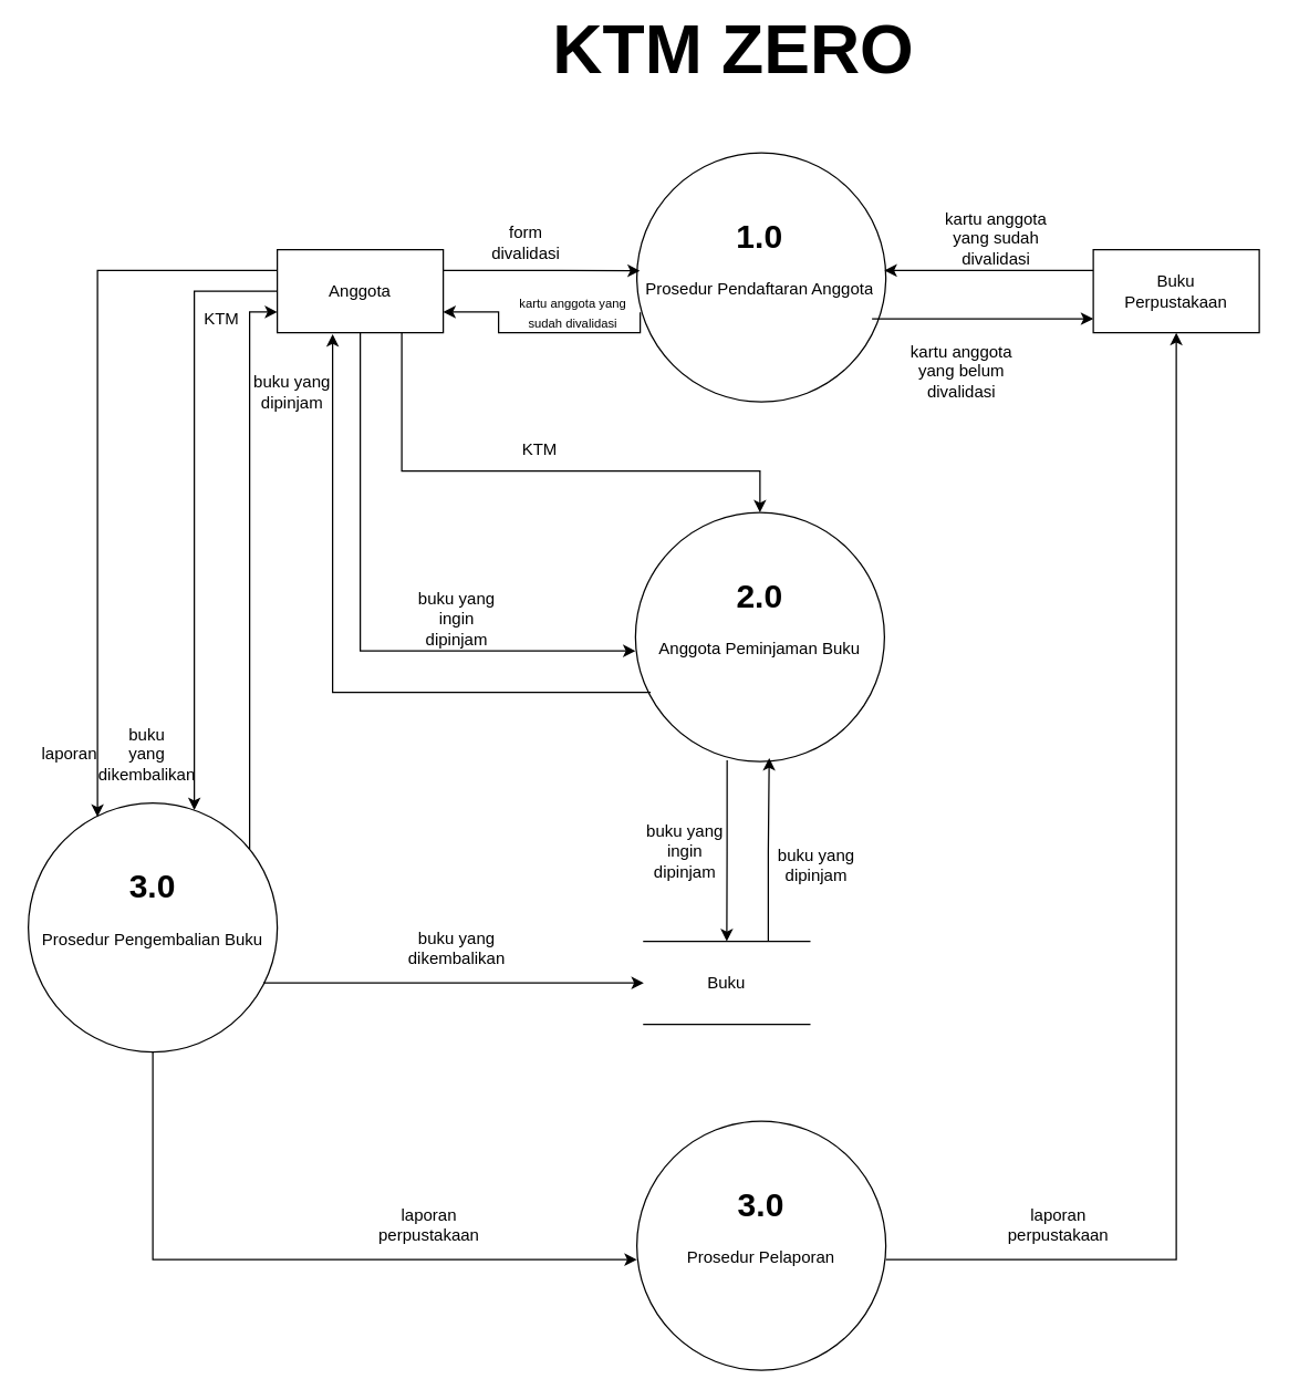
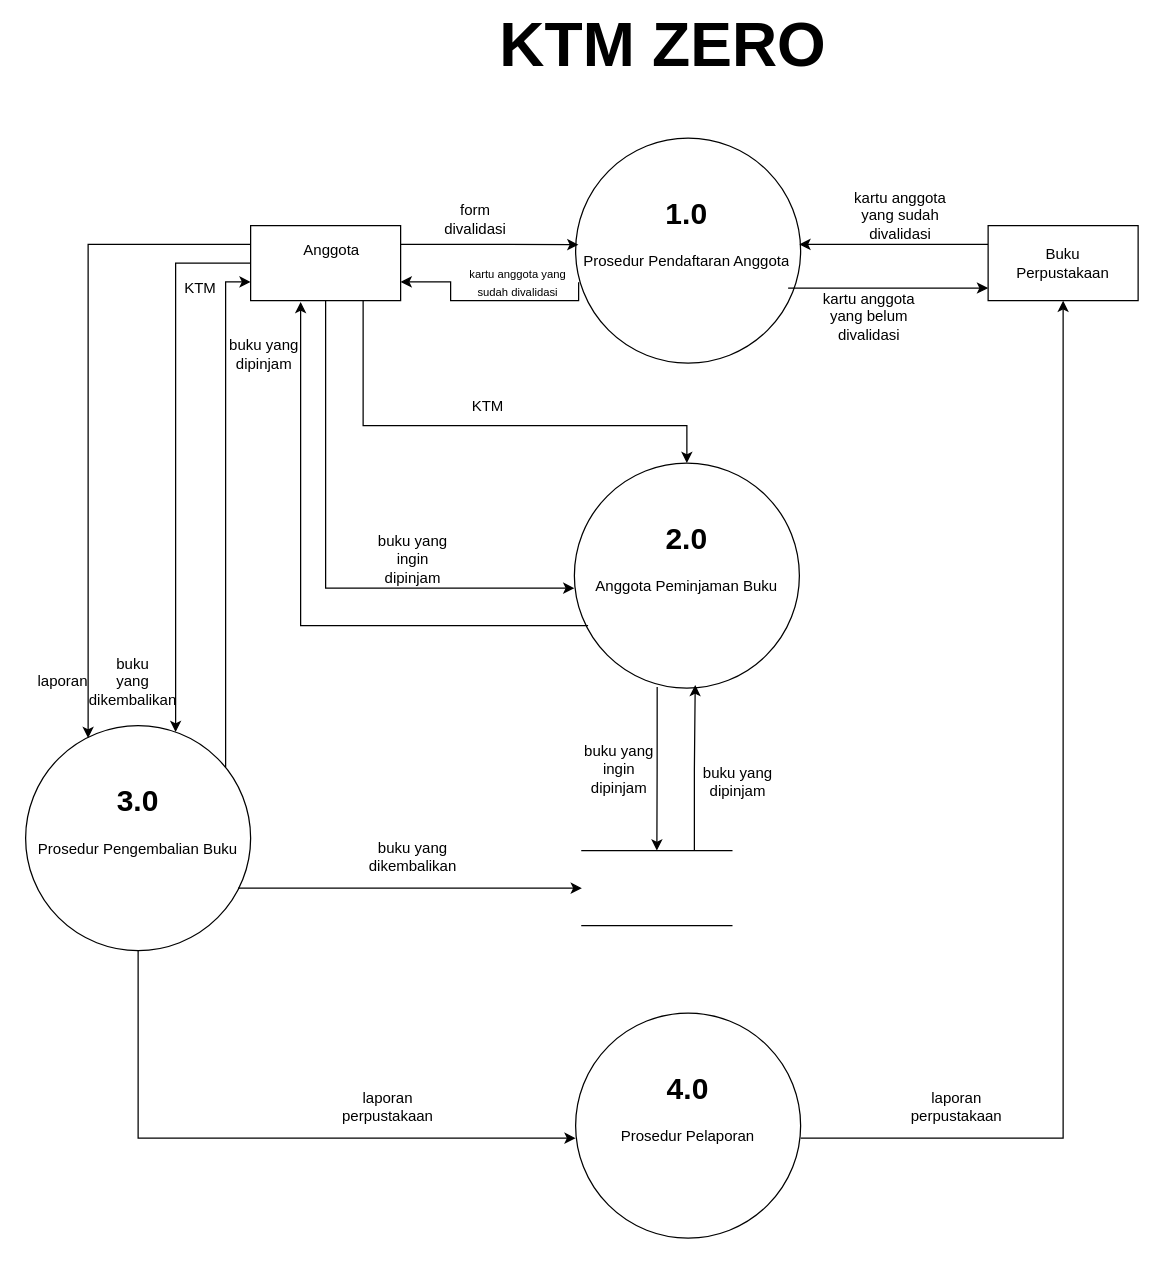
  <mxCell id="0" />
  <mxCell id="1" parent="0" />
  <mxCell id="2" style="edgeStyle=orthogonalEdgeStyle;rounded=0;orthogonalLoop=1;jettySize=auto;html=1;exitX=0.5;exitY=1;exitDx=0;exitDy=0;entryX=0;entryY=0.5;entryDx=0;entryDy=0;" parent="1" source="4" target="41" edge="1"><mxGeometry relative="1" as="geometry" /></mxCell>
  <mxCell id="3" style="edgeStyle=orthogonalEdgeStyle;rounded=0;orthogonalLoop=1;jettySize=auto;html=1;entryX=0;entryY=0.75;entryDx=0;entryDy=0;" parent="1" source="4" target="9" edge="1"><mxGeometry relative="1" as="geometry"><Array as="points"><mxPoint x="180" y="225" /></Array></mxGeometry></mxCell>
  <mxCell id="4" value="" style="ellipse;whiteSpace=wrap;html=1;aspect=fixed;" parent="1" vertex="1"><mxGeometry x="20" y="580" width="180" height="180" as="geometry" /></mxCell>
  <mxCell id="5" style="edgeStyle=orthogonalEdgeStyle;rounded=0;orthogonalLoop=1;jettySize=auto;html=1;exitX=0.5;exitY=1;exitDx=0;exitDy=0;entryX=0;entryY=0.5;entryDx=0;entryDy=0;" parent="1" source="9" target="24" edge="1"><mxGeometry relative="1" as="geometry" /></mxCell>
  <mxCell id="6" style="edgeStyle=orthogonalEdgeStyle;rounded=0;orthogonalLoop=1;jettySize=auto;html=1;exitX=0.75;exitY=1;exitDx=0;exitDy=0;entryX=0.5;entryY=0;entryDx=0;entryDy=0;" parent="1" source="9" target="23" edge="1"><mxGeometry relative="1" as="geometry"><Array as="points"><mxPoint x="290" y="340" /><mxPoint x="549" y="340" /></Array></mxGeometry></mxCell>
  <mxCell id="7" style="edgeStyle=orthogonalEdgeStyle;rounded=0;orthogonalLoop=1;jettySize=auto;html=1;exitX=0;exitY=0.5;exitDx=0;exitDy=0;" parent="1" source="9" target="4" edge="1"><mxGeometry relative="1" as="geometry"><Array as="points"><mxPoint x="140" y="210" /></Array></mxGeometry></mxCell>
  <mxCell id="8" style="edgeStyle=orthogonalEdgeStyle;rounded=0;orthogonalLoop=1;jettySize=auto;html=1;exitX=0;exitY=0.25;exitDx=0;exitDy=0;" parent="1" source="9" edge="1"><mxGeometry relative="1" as="geometry"><mxPoint x="70" y="590" as="targetPoint" /><Array as="points"><mxPoint x="70" y="195" /></Array></mxGeometry></mxCell>
  <mxCell id="9" value="" style="whiteSpace=wrap;html=1;" parent="1" vertex="1"><mxGeometry x="200" y="180" width="120" height="60" as="geometry" /></mxCell>
  <mxCell id="10" value="" style="ellipse;whiteSpace=wrap;html=1;aspect=fixed;" parent="1" vertex="1"><mxGeometry x="460" y="110" width="180" height="180" as="geometry" /></mxCell>
  <mxCell id="11" style="edgeStyle=orthogonalEdgeStyle;rounded=0;orthogonalLoop=1;jettySize=auto;html=1;exitX=0.019;exitY=0.628;exitDx=0;exitDy=0;exitPerimeter=0;entryX=1;entryY=0.75;entryDx=0;entryDy=0;" parent="1" source="12" target="9" edge="1"><mxGeometry relative="1" as="geometry"><mxPoint x="320" y="210.25" as="targetPoint" /><Array as="points"><mxPoint x="462" y="240" /><mxPoint x="360" y="240" /><mxPoint x="360" y="225" /></Array></mxGeometry></mxCell>
  <mxCell id="12" value="&lt;h1 style=&quot;margin-top: 0px;&quot;&gt;1.0&lt;/h1&gt;&lt;div&gt;Prosedur Pendaftaran Anggota&lt;/div&gt;" style="text;html=1;whiteSpace=wrap;overflow=hidden;rounded=0;align=center;" parent="1" vertex="1"><mxGeometry x="459" y="150" width="180" height="120" as="geometry" /></mxCell>
- <mxCell id="13" value="Anggota" style="text;html=1;align=center;verticalAlign=middle;whiteSpace=wrap;rounded=0;" parent="1" vertex="1"><mxGeometry x="230" y="195" width="60" height="30" as="geometry" /></mxCell>
+ <mxCell id="13" value="Anggota" style="text;html=1;align=center;verticalAlign=middle;whiteSpace=wrap;rounded=0;" parent="1" vertex="1"><mxGeometry x="235" y="185" width="60" height="30" as="geometry" /></mxCell>
  <mxCell id="14" value="form divalidasi" style="text;html=1;align=center;verticalAlign=middle;whiteSpace=wrap;rounded=0;" parent="1" vertex="1"><mxGeometry x="350" y="160" width="60" height="30" as="geometry" /></mxCell>
  <mxCell id="15" style="edgeStyle=orthogonalEdgeStyle;rounded=0;orthogonalLoop=1;jettySize=auto;html=1;exitX=0;exitY=0.25;exitDx=0;exitDy=0;" parent="1" source="16" edge="1"><mxGeometry relative="1" as="geometry"><mxPoint x="639" y="195" as="targetPoint" /></mxGeometry></mxCell>
  <mxCell id="16" value="" style="whiteSpace=wrap;html=1;rotatable=0;" parent="1" vertex="1"><mxGeometry x="790" y="180" width="120" height="60" as="geometry" /></mxCell>
  <mxCell id="17" value="Buku Perpustakaan" style="text;html=1;align=center;verticalAlign=middle;whiteSpace=wrap;rounded=0;" parent="1" vertex="1"><mxGeometry x="820" y="195" width="60" height="30" as="geometry" /></mxCell>
- <mxCell id="18" value="kartu anggota yang belum divalidasi" style="text;html=1;align=center;verticalAlign=middle;whiteSpace=wrap;rounded=0;" parent="1" vertex="1"><mxGeometry x="655" y="253" width="80" height="30" as="geometry" /></mxCell>
+ <mxCell id="18" value="kartu anggota yang belum divalidasi" style="text;html=1;align=center;verticalAlign=middle;whiteSpace=wrap;rounded=0;" parent="1" vertex="1"><mxGeometry x="655" y="238" width="80" height="30" as="geometry" /></mxCell>
  <mxCell id="19" value="kartu anggota yang sudah divalidasi" style="text;html=1;align=center;verticalAlign=middle;whiteSpace=wrap;rounded=0;" parent="1" vertex="1"><mxGeometry x="680" y="157" width="80" height="30" as="geometry" /></mxCell>
  <mxCell id="20" style="edgeStyle=orthogonalEdgeStyle;rounded=0;orthogonalLoop=1;jettySize=auto;html=1;exitX=1;exitY=0.25;exitDx=0;exitDy=0;entryX=0.018;entryY=0.377;entryDx=0;entryDy=0;entryPerimeter=0;" parent="1" source="9" target="12" edge="1"><mxGeometry relative="1" as="geometry" /></mxCell>
  <mxCell id="21" value="&lt;font style=&quot;font-size: 9px;&quot;&gt;kartu anggota yang sudah divalidasi&lt;/font&gt;" style="text;html=1;align=center;verticalAlign=middle;whiteSpace=wrap;rounded=0;" parent="1" vertex="1"><mxGeometry x="369" y="215" width="90" height="20" as="geometry" /></mxCell>
  <mxCell id="22" style="edgeStyle=orthogonalEdgeStyle;rounded=0;orthogonalLoop=1;jettySize=auto;html=1;exitX=0.368;exitY=0.995;exitDx=0;exitDy=0;entryX=0.5;entryY=0;entryDx=0;entryDy=0;exitPerimeter=0;" parent="1" source="23" target="26" edge="1"><mxGeometry relative="1" as="geometry" /></mxCell>
  <mxCell id="23" value="" style="ellipse;whiteSpace=wrap;html=1;aspect=fixed;" parent="1" vertex="1"><mxGeometry x="459" y="370" width="180" height="180" as="geometry" /></mxCell>
  <mxCell id="24" value="&lt;h1 style=&quot;margin-top: 0px;&quot;&gt;2.0&lt;/h1&gt;&lt;div&gt;Anggota Peminjaman Buku&lt;/div&gt;" style="text;html=1;whiteSpace=wrap;overflow=hidden;rounded=0;align=center;" parent="1" vertex="1"><mxGeometry x="459" y="410" width="180" height="120" as="geometry" /></mxCell>
  <mxCell id="25" value="buku yang ingin dipinjam" style="text;html=1;align=center;verticalAlign=middle;whiteSpace=wrap;rounded=0;" parent="1" vertex="1"><mxGeometry x="300" y="432" width="60" height="30" as="geometry" /></mxCell>
  <mxCell id="26" value="" style="shape=partialRectangle;whiteSpace=wrap;html=1;left=0;right=0;fillColor=none;" parent="1" vertex="1"><mxGeometry x="465" y="680" width="120" height="60" as="geometry" /></mxCell>
  <mxCell id="27" value="buku yang dipinjam" style="text;html=1;align=center;verticalAlign=middle;whiteSpace=wrap;rounded=0;" parent="1" vertex="1"><mxGeometry x="560" y="610" width="60" height="30" as="geometry" /></mxCell>
  <mxCell id="28" value="buku yang ingin dipinjam" style="text;html=1;align=center;verticalAlign=middle;whiteSpace=wrap;rounded=0;" parent="1" vertex="1"><mxGeometry x="465" y="600" width="60" height="30" as="geometry" /></mxCell>
- <mxCell id="29" value="Buku" style="text;html=1;align=center;verticalAlign=middle;whiteSpace=wrap;rounded=0;" parent="1" vertex="1"><mxGeometry x="495" y="695" width="60" height="30" as="geometry" /></mxCell>
  <mxCell id="30" value="buku yang dipinjam" style="text;html=1;align=center;verticalAlign=middle;whiteSpace=wrap;rounded=0;" parent="1" vertex="1"><mxGeometry x="181" y="268" width="60" height="30" as="geometry" /></mxCell>
  <mxCell id="31" style="edgeStyle=orthogonalEdgeStyle;rounded=0;orthogonalLoop=1;jettySize=auto;html=1;exitX=0.061;exitY=0.75;exitDx=0;exitDy=0;exitPerimeter=0;" parent="1" source="24" edge="1"><mxGeometry relative="1" as="geometry"><mxPoint x="240" y="241" as="targetPoint" /><Array as="points"><mxPoint x="240" y="500" /><mxPoint x="240" y="241" /></Array></mxGeometry></mxCell>
  <mxCell id="32" value="KTM" style="text;html=1;align=center;verticalAlign=middle;whiteSpace=wrap;rounded=0;" parent="1" vertex="1"><mxGeometry x="360" y="310" width="60" height="30" as="geometry" /></mxCell>
  <mxCell id="33" style="edgeStyle=orthogonalEdgeStyle;rounded=0;orthogonalLoop=1;jettySize=auto;html=1;exitX=0.944;exitY=0.75;exitDx=0;exitDy=0;entryX=0;entryY=0.5;entryDx=0;entryDy=0;exitPerimeter=0;" parent="1" source="34" target="26" edge="1"><mxGeometry relative="1" as="geometry" /></mxCell>
  <mxCell id="34" value="&lt;h1 style=&quot;margin-top: 0px;&quot;&gt;3.0&lt;/h1&gt;&lt;div&gt;Prosedur Pengembalian Buku&lt;/div&gt;" style="text;html=1;whiteSpace=wrap;overflow=hidden;rounded=0;align=center;" parent="1" vertex="1"><mxGeometry x="20" y="620" width="180" height="120" as="geometry" /></mxCell>
  <mxCell id="35" style="edgeStyle=orthogonalEdgeStyle;rounded=0;orthogonalLoop=1;jettySize=auto;html=1;exitX=0.5;exitY=1;exitDx=0;exitDy=0;" parent="1" source="30" target="30" edge="1"><mxGeometry relative="1" as="geometry" /></mxCell>
  <mxCell id="36" style="edgeStyle=orthogonalEdgeStyle;rounded=0;orthogonalLoop=1;jettySize=auto;html=1;exitX=0.75;exitY=0;exitDx=0;exitDy=0;entryX=0.537;entryY=0.986;entryDx=0;entryDy=0;entryPerimeter=0;" parent="1" source="26" target="23" edge="1"><mxGeometry relative="1" as="geometry" /></mxCell>
  <mxCell id="37" value="buku&lt;div&gt;yang dikembalikan&lt;/div&gt;" style="text;html=1;align=center;verticalAlign=middle;whiteSpace=wrap;rounded=0;" parent="1" vertex="1"><mxGeometry x="71" y="530" width="70" height="30" as="geometry" /></mxCell>
  <mxCell id="38" value="buku yang dikembalikan" style="text;html=1;align=center;verticalAlign=middle;whiteSpace=wrap;rounded=0;" parent="1" vertex="1"><mxGeometry x="300" y="670" width="60" height="30" as="geometry" /></mxCell>
  <mxCell id="39" value="" style="ellipse;whiteSpace=wrap;html=1;aspect=fixed;" parent="1" vertex="1"><mxGeometry x="460" y="810" width="180" height="180" as="geometry" /></mxCell>
  <mxCell id="40" style="edgeStyle=orthogonalEdgeStyle;rounded=0;orthogonalLoop=1;jettySize=auto;html=1;exitX=1;exitY=0.5;exitDx=0;exitDy=0;entryX=0.5;entryY=1;entryDx=0;entryDy=0;" parent="1" source="41" target="16" edge="1"><mxGeometry relative="1" as="geometry" /></mxCell>
- <mxCell id="41" value="&lt;h1 style=&quot;margin-top: 0px;&quot;&gt;3.0&lt;/h1&gt;&lt;div&gt;Prosedur Pelaporan&lt;/div&gt;" style="text;html=1;whiteSpace=wrap;overflow=hidden;rounded=0;align=center;" parent="1" vertex="1"><mxGeometry x="460" y="850" width="180" height="120" as="geometry" /></mxCell>
+ <mxCell id="41" value="&lt;h1 style=&quot;margin-top: 0px;&quot;&gt;4.0&lt;/h1&gt;&lt;div&gt;Prosedur Pelaporan&lt;/div&gt;" style="text;html=1;whiteSpace=wrap;overflow=hidden;rounded=0;align=center;" parent="1" vertex="1"><mxGeometry x="460" y="850" width="180" height="120" as="geometry" /></mxCell>
  <mxCell id="42" style="edgeStyle=orthogonalEdgeStyle;rounded=0;orthogonalLoop=1;jettySize=auto;html=1;entryX=0;entryY=0.833;entryDx=0;entryDy=0;entryPerimeter=0;exitX=0.95;exitY=0.667;exitDx=0;exitDy=0;exitPerimeter=0;" parent="1" source="12" target="16" edge="1"><mxGeometry relative="1" as="geometry"><mxPoint x="640" y="230" as="sourcePoint" /></mxGeometry></mxCell>
  <mxCell id="43" value="laporan perpustakaan" style="text;html=1;align=center;verticalAlign=middle;whiteSpace=wrap;rounded=0;" parent="1" vertex="1"><mxGeometry x="270" y="870" width="80" height="30" as="geometry" /></mxCell>
  <mxCell id="44" value="laporan perpustakaan" style="text;html=1;align=center;verticalAlign=middle;whiteSpace=wrap;rounded=0;" parent="1" vertex="1"><mxGeometry x="725" y="870" width="80" height="30" as="geometry" /></mxCell>
  <mxCell id="45" value="&lt;b&gt;&lt;font style=&quot;font-size: 50px;&quot;&gt;KTM ZERO&lt;/font&gt;&lt;/b&gt;" style="text;html=1;align=center;verticalAlign=middle;whiteSpace=wrap;rounded=0;" parent="1" vertex="1"><mxGeometry x="265" y="20" width="530" height="30" as="geometry" /></mxCell>
  <mxCell id="46" value="KTM" style="text;html=1;align=center;verticalAlign=middle;whiteSpace=wrap;rounded=0;" parent="1" vertex="1"><mxGeometry x="130" y="215" width="60" height="30" as="geometry" /></mxCell>
  <mxCell id="47" value="laporan" style="text;html=1;align=center;verticalAlign=middle;whiteSpace=wrap;rounded=0;" parent="1" vertex="1"><mxGeometry x="20" y="530" width="60" height="30" as="geometry" /></mxCell>
